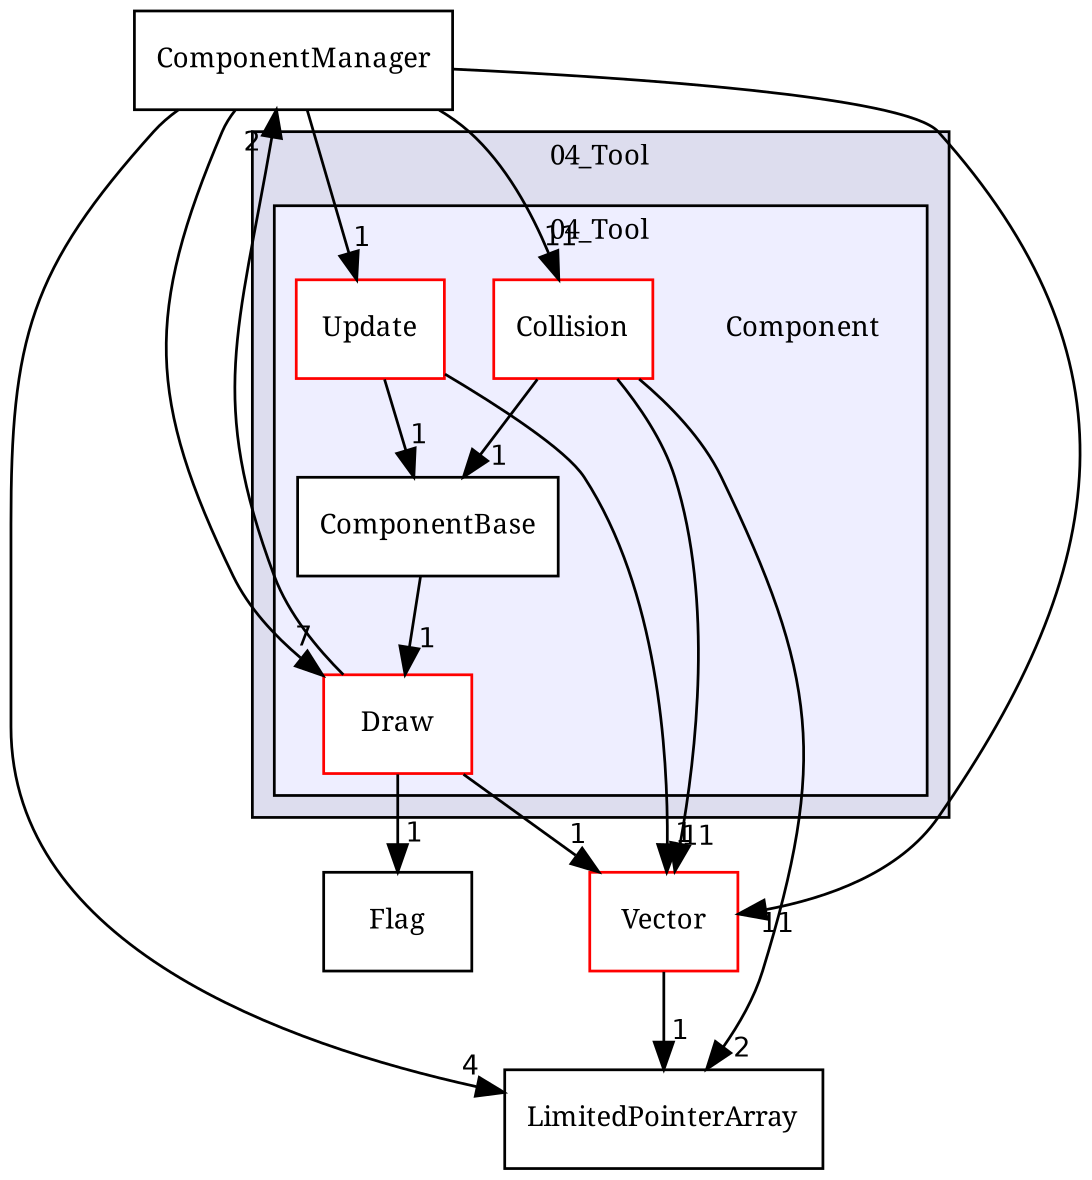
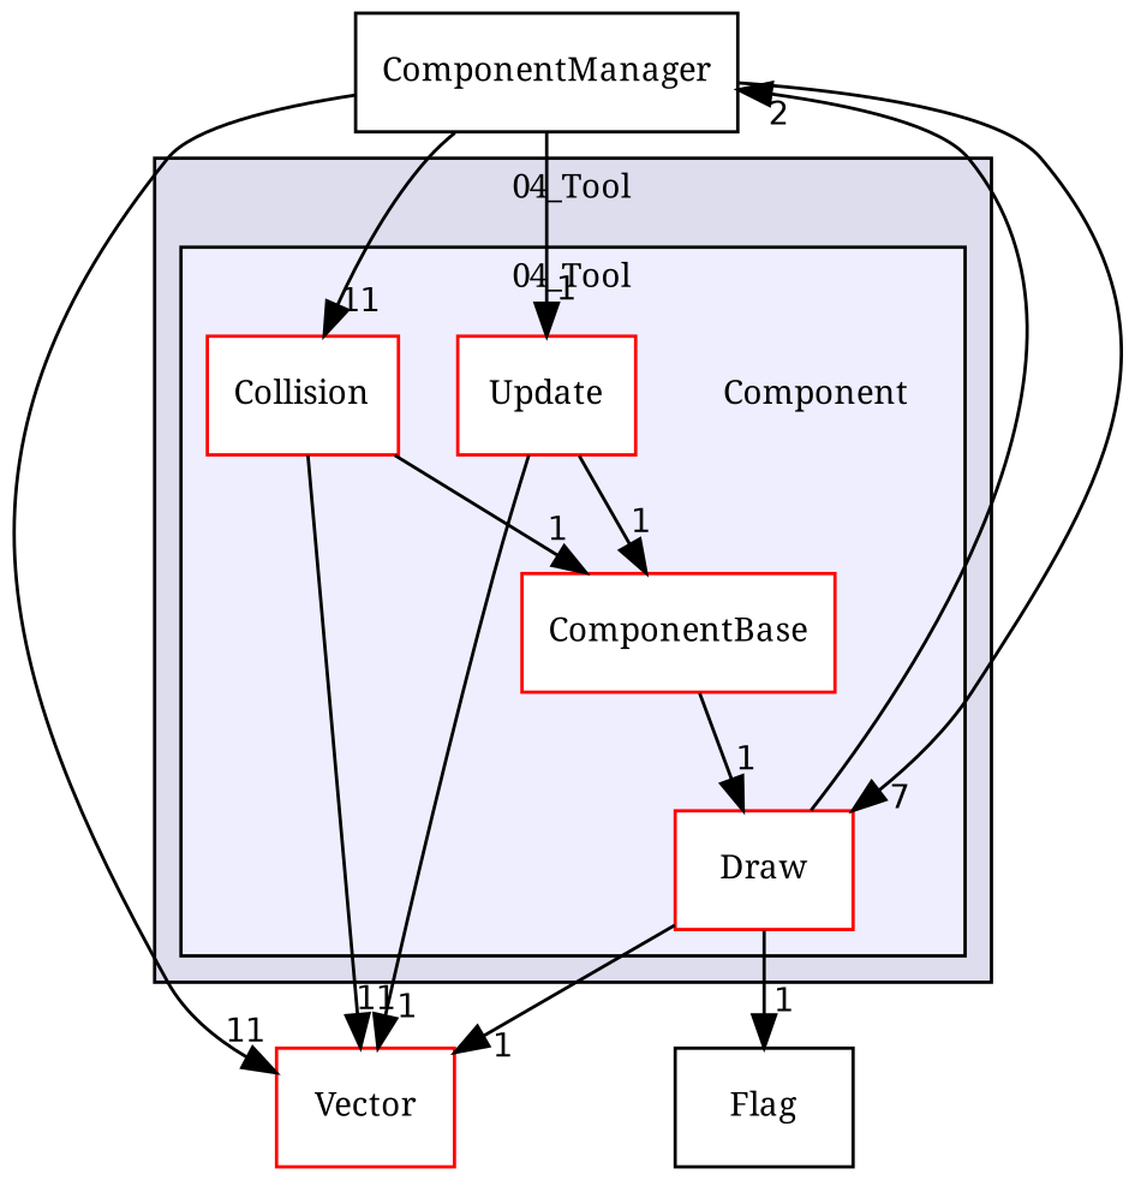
  digraph {
    compound=true
    fontname="Noto Serif"
    node [color=red fontname="Noto Serif" fontsize=10 shape=box fillcolor=white style=filled]
    edge [fontname="Noto Serif" headlabel=1 labeldistance=1.5 labelfontname=Helvetica labelfontsize=10]
    n1 [label=Component shape=plaintext fillcolor="" style=""]
    n2 [label=Collision]
-   n3 [color=black label=ComponentBase]
+   n3 [label=ComponentBase]
    n4 [label=Draw]
    n5 [label=Update]
-   n6 [label=LimitedPointerArray color="" fillcolor="" style=""]
    n7 [label=Vector]
    n8 [label=Flag color="" fillcolor="" style=""]
    n9 [color=black label=ComponentManager]
    subgraph cluster_1 {
      bgcolor="#ddddee"
      fontsize=10
      label="04_Tool"
      pencolor=black
      subgraph cluster_2 {
        bgcolor="#eeeeff"
        fontsize=10
        label="04_Tool"
        pencolor=black
        n1
        n2
        n3
        n4
        n5
      }
    }
    n2 -> n3
-   n2 -> n6 [headlabel=2]
    n2 -> n7 [headlabel=11]
    n3 -> n4
    n4 -> n7
    n4 -> n8
    n4 -> n9 [headlabel=2]
    n5 -> n3
    n5 -> n7
-   n7 -> n6
    n9 -> n2 [headlabel=11]
    n9 -> n4 [headlabel=7]
    n9 -> n5
-   n9 -> n6 [headlabel=4]
    n9 -> n7 [headlabel=11]
  }
